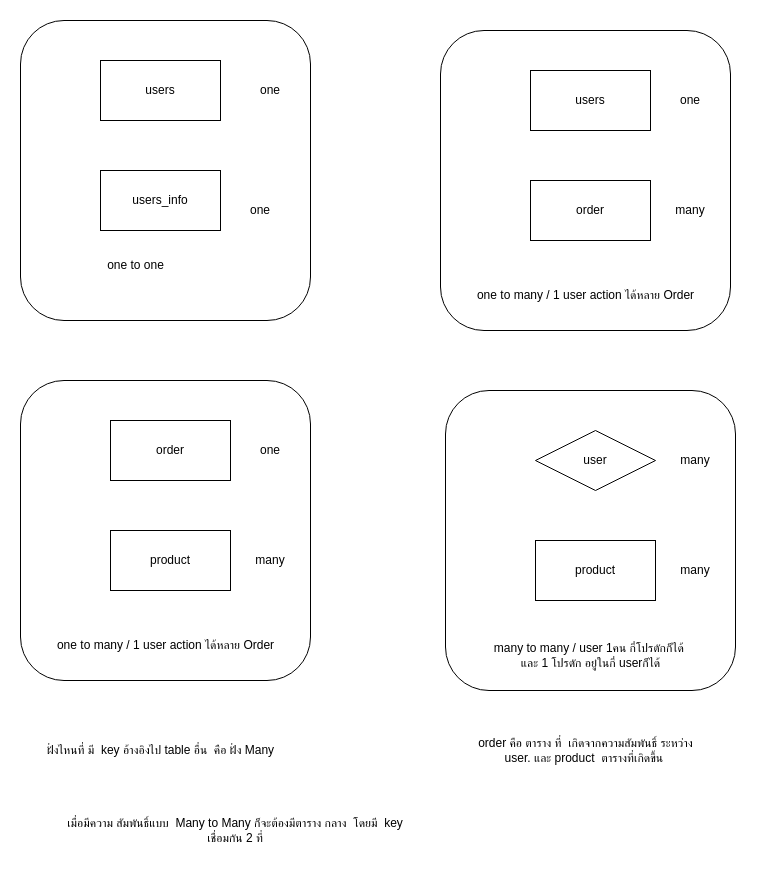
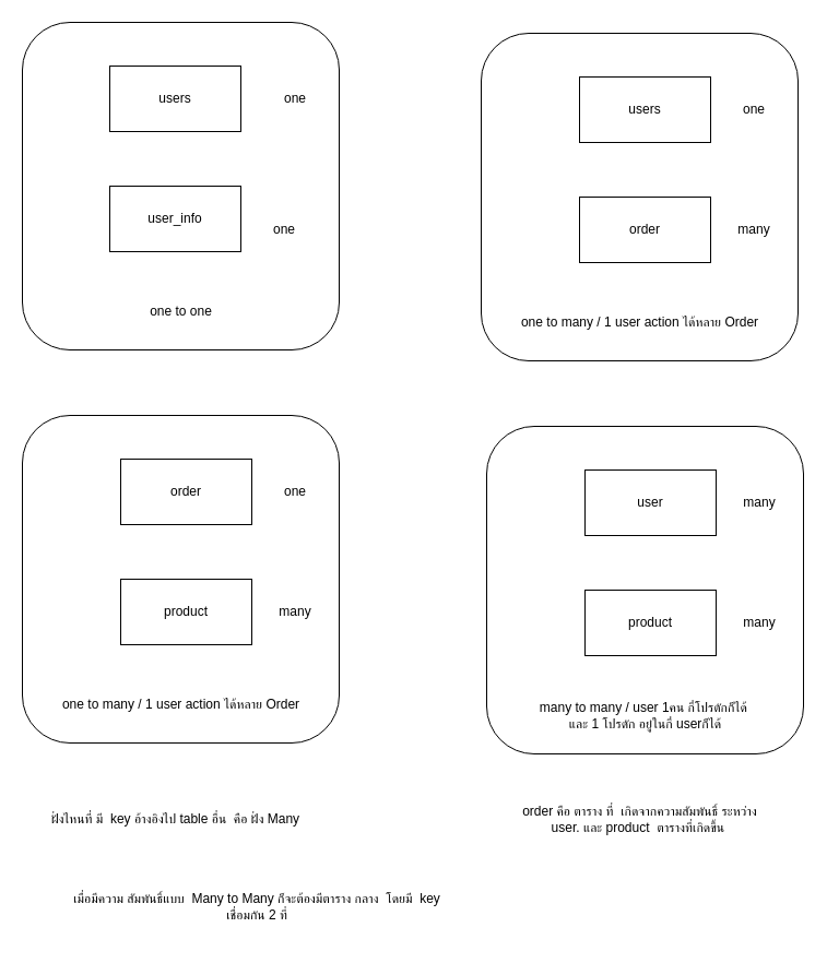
  <mxCell id="0" />
  <mxCell id="1" parent="0" />
  <mxCell id="2" value="" style="rounded=1;whiteSpace=wrap;html=1;" vertex="1" parent="1"><mxGeometry x="20" y="20" width="290" height="300" as="geometry" /></mxCell>
  <mxCell id="3" value="users" style="rounded=0;whiteSpace=wrap;html=1;" vertex="1" parent="1"><mxGeometry x="100" y="60" width="120" height="60" as="geometry" /></mxCell>
- <mxCell id="4" value="users_info" style="rounded=0;whiteSpace=wrap;html=1;" vertex="1" parent="1"><mxGeometry x="100" y="170" width="120" height="60" as="geometry" /></mxCell>
- <mxCell id="5" value="one to one" style="text;html=1;align=center;verticalAlign=middle;resizable=0;points=[];autosize=1;strokeColor=none;fillColor=none;" vertex="1" parent="1"><mxGeometry x="95" y="250" width="80" height="30" as="geometry" /></mxCell>
+ <mxCell id="4" value="user_info" style="rounded=0;whiteSpace=wrap;html=1;" vertex="1" parent="1"><mxGeometry x="100" y="170" width="120" height="60" as="geometry" /></mxCell>
+ <mxCell id="5" value="one to one" style="text;html=1;align=center;verticalAlign=middle;resizable=0;points=[];autosize=1;strokeColor=none;fillColor=none;" vertex="1" parent="1"><mxGeometry x="125" y="270" width="80" height="30" as="geometry" /></mxCell>
  <mxCell id="6" value="" style="rounded=1;whiteSpace=wrap;html=1;" vertex="1" parent="1"><mxGeometry x="440" y="30" width="290" height="300" as="geometry" /></mxCell>
  <mxCell id="7" value="users" style="rounded=0;whiteSpace=wrap;html=1;" vertex="1" parent="1"><mxGeometry x="530" y="70" width="120" height="60" as="geometry" /></mxCell>
  <mxCell id="8" value="order" style="rounded=0;whiteSpace=wrap;html=1;" vertex="1" parent="1"><mxGeometry x="530" y="180" width="120" height="60" as="geometry" /></mxCell>
  <mxCell id="9" value="one to many / 1 user action ได้หลาย Order" style="text;html=1;align=center;verticalAlign=middle;resizable=0;points=[];autosize=1;strokeColor=none;fillColor=none;" vertex="1" parent="1"><mxGeometry x="460" y="280" width="250" height="30" as="geometry" /></mxCell>
  <mxCell id="10" value="one" style="text;html=1;strokeColor=none;fillColor=none;align=center;verticalAlign=middle;whiteSpace=wrap;rounded=0;" vertex="1" parent="1"><mxGeometry x="240" y="75" width="60" height="30" as="geometry" /></mxCell>
  <mxCell id="11" value="one" style="text;html=1;strokeColor=none;fillColor=none;align=center;verticalAlign=middle;whiteSpace=wrap;rounded=0;" vertex="1" parent="1"><mxGeometry x="230" y="195" width="60" height="30" as="geometry" /></mxCell>
  <mxCell id="12" value="one" style="text;html=1;strokeColor=none;fillColor=none;align=center;verticalAlign=middle;whiteSpace=wrap;rounded=0;" vertex="1" parent="1"><mxGeometry x="660" y="85" width="60" height="30" as="geometry" /></mxCell>
  <mxCell id="13" value="many" style="text;html=1;strokeColor=none;fillColor=none;align=center;verticalAlign=middle;whiteSpace=wrap;rounded=0;" vertex="1" parent="1"><mxGeometry x="660" y="195" width="60" height="30" as="geometry" /></mxCell>
  <mxCell id="14" value="" style="rounded=1;whiteSpace=wrap;html=1;" vertex="1" parent="1"><mxGeometry x="20" y="380" width="290" height="300" as="geometry" /></mxCell>
  <mxCell id="15" value="order" style="rounded=0;whiteSpace=wrap;html=1;" vertex="1" parent="1"><mxGeometry x="110" y="420" width="120" height="60" as="geometry" /></mxCell>
  <mxCell id="16" value="product" style="rounded=0;whiteSpace=wrap;html=1;" vertex="1" parent="1"><mxGeometry x="110" y="530" width="120" height="60" as="geometry" /></mxCell>
  <mxCell id="17" value="one to many / 1 user action ได้หลาย Order" style="text;html=1;align=center;verticalAlign=middle;resizable=0;points=[];autosize=1;strokeColor=none;fillColor=none;" vertex="1" parent="1"><mxGeometry x="40" y="630" width="250" height="30" as="geometry" /></mxCell>
  <mxCell id="18" value="one" style="text;html=1;strokeColor=none;fillColor=none;align=center;verticalAlign=middle;whiteSpace=wrap;rounded=0;" vertex="1" parent="1"><mxGeometry x="240" y="435" width="60" height="30" as="geometry" /></mxCell>
  <mxCell id="19" value="many" style="text;html=1;strokeColor=none;fillColor=none;align=center;verticalAlign=middle;whiteSpace=wrap;rounded=0;" vertex="1" parent="1"><mxGeometry x="240" y="545" width="60" height="30" as="geometry" /></mxCell>
  <mxCell id="20" value="" style="rounded=1;whiteSpace=wrap;html=1;" vertex="1" parent="1"><mxGeometry x="445" y="390" width="290" height="300" as="geometry" /></mxCell>
- <mxCell id="21" value="user" style="rhombus;whiteSpace=wrap;html=1;" vertex="1" parent="1"><mxGeometry x="535" y="430" width="120" height="60" as="geometry" /></mxCell>
+ <mxCell id="21" value="user" style="rounded=0;whiteSpace=wrap;html=1;" vertex="1" parent="1"><mxGeometry x="535" y="430" width="120" height="60" as="geometry" /></mxCell>
  <mxCell id="22" value="product" style="rounded=0;whiteSpace=wrap;html=1;" vertex="1" parent="1"><mxGeometry x="535" y="540" width="120" height="60" as="geometry" /></mxCell>
  <mxCell id="23" value="many to many / user 1คน กี่โปรดักก็ได้&amp;nbsp; &lt;br&gt;และ 1 โปรดัก อยู๋ในกี่ userก็ได้" style="text;html=1;align=center;verticalAlign=middle;resizable=0;points=[];autosize=1;strokeColor=none;fillColor=none;" vertex="1" parent="1"><mxGeometry x="475" y="635" width="230" height="40" as="geometry" /></mxCell>
  <mxCell id="24" value="many" style="text;html=1;strokeColor=none;fillColor=none;align=center;verticalAlign=middle;whiteSpace=wrap;rounded=0;" vertex="1" parent="1"><mxGeometry x="665" y="445" width="60" height="30" as="geometry" /></mxCell>
  <mxCell id="25" value="many" style="text;html=1;strokeColor=none;fillColor=none;align=center;verticalAlign=middle;whiteSpace=wrap;rounded=0;" vertex="1" parent="1"><mxGeometry x="665" y="555" width="60" height="30" as="geometry" /></mxCell>
  <mxCell id="26" value="ฝั่งไหนที่ มี&amp;nbsp; key อ้างอิงไป table อื่น&amp;nbsp; คือ ฝั่ง Many" style="text;html=1;align=center;verticalAlign=middle;resizable=0;points=[];autosize=1;strokeColor=none;fillColor=none;" vertex="1" parent="1"><mxGeometry x="25" y="735" width="270" height="30" as="geometry" /></mxCell>
  <mxCell id="27" value="order คือ ตาราง ที่&amp;nbsp; เกิดจากความสัมพันธิ์ ระหว่าง&lt;br&gt;&amp;nbsp;user. และ product&amp;nbsp; ตารางที่เกิดขึ้น&amp;nbsp;&amp;nbsp;" style="text;html=1;align=center;verticalAlign=middle;resizable=0;points=[];autosize=1;strokeColor=none;fillColor=none;" vertex="1" parent="1"><mxGeometry x="455" y="730" width="260" height="40" as="geometry" /></mxCell>
  <mxCell id="28" value="เมื่อมีความ สัมพันธิ์แบบ&amp;nbsp; Many to Many ก็จะต้องมีตาราง กลาง&amp;nbsp; โดยมี&amp;nbsp; key เชื่อมกัน 2 ที่" style="text;html=1;strokeColor=none;fillColor=none;align=center;verticalAlign=middle;whiteSpace=wrap;rounded=0;" vertex="1" parent="1"><mxGeometry x="60" y="800" width="350" height="60" as="geometry" /></mxCell>
